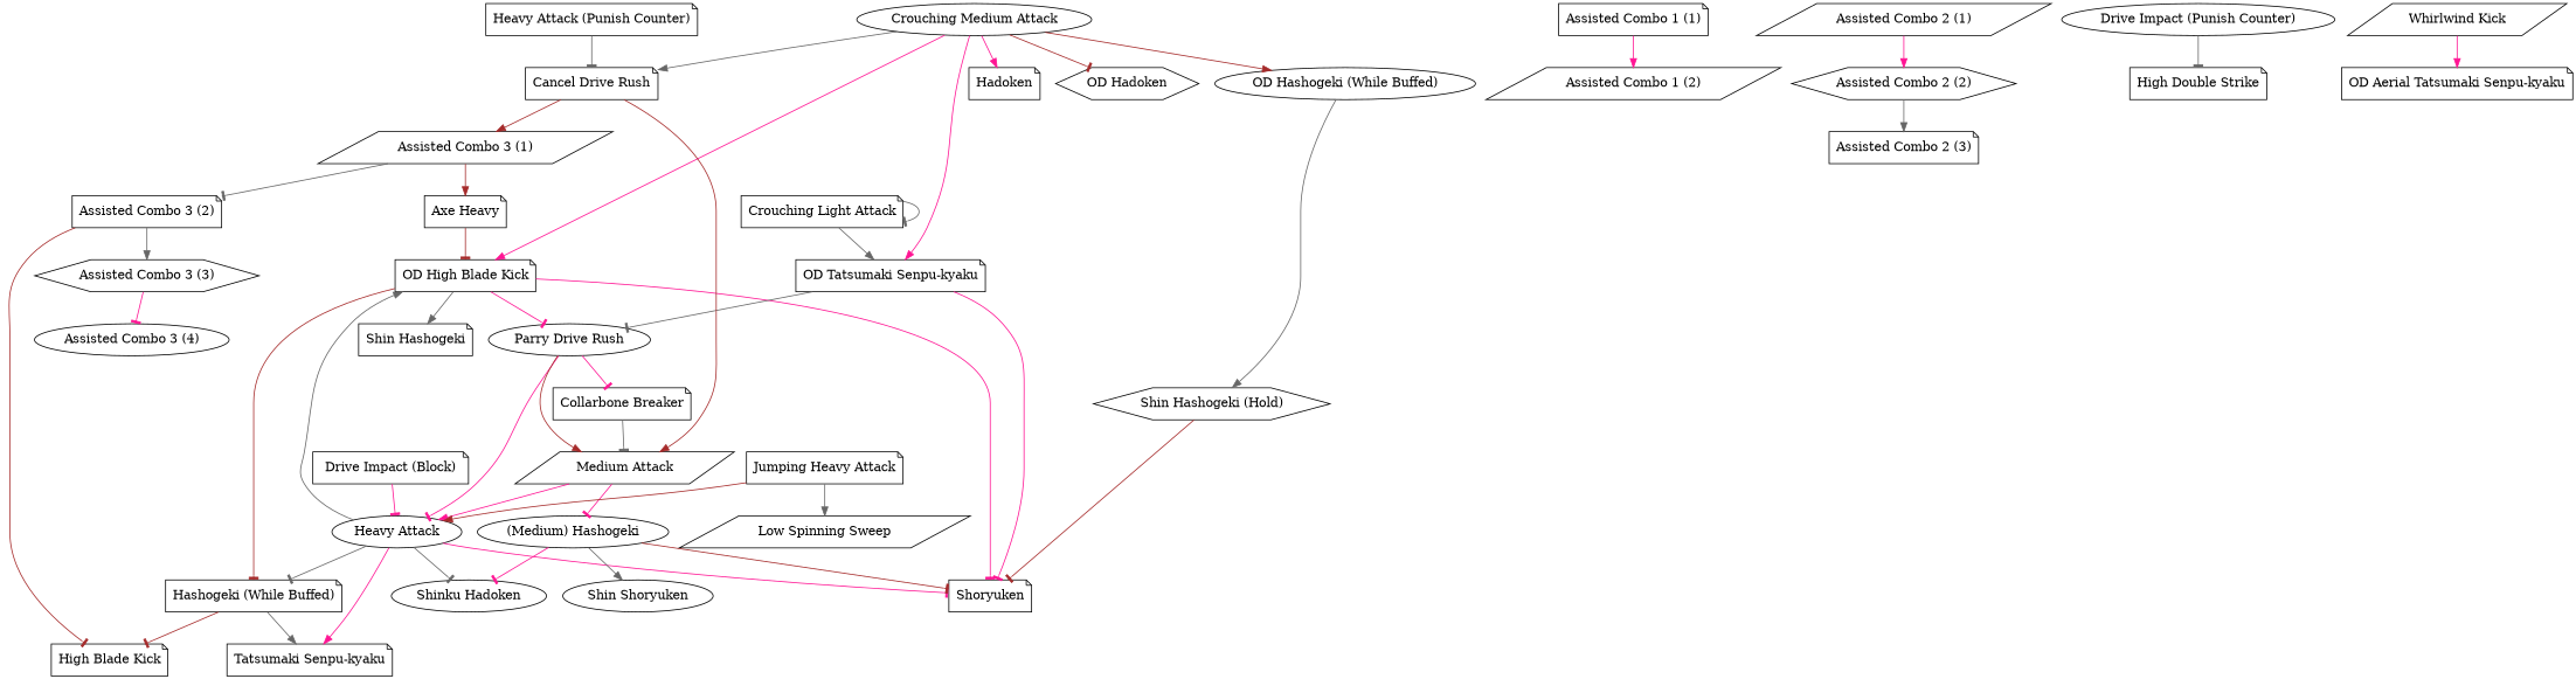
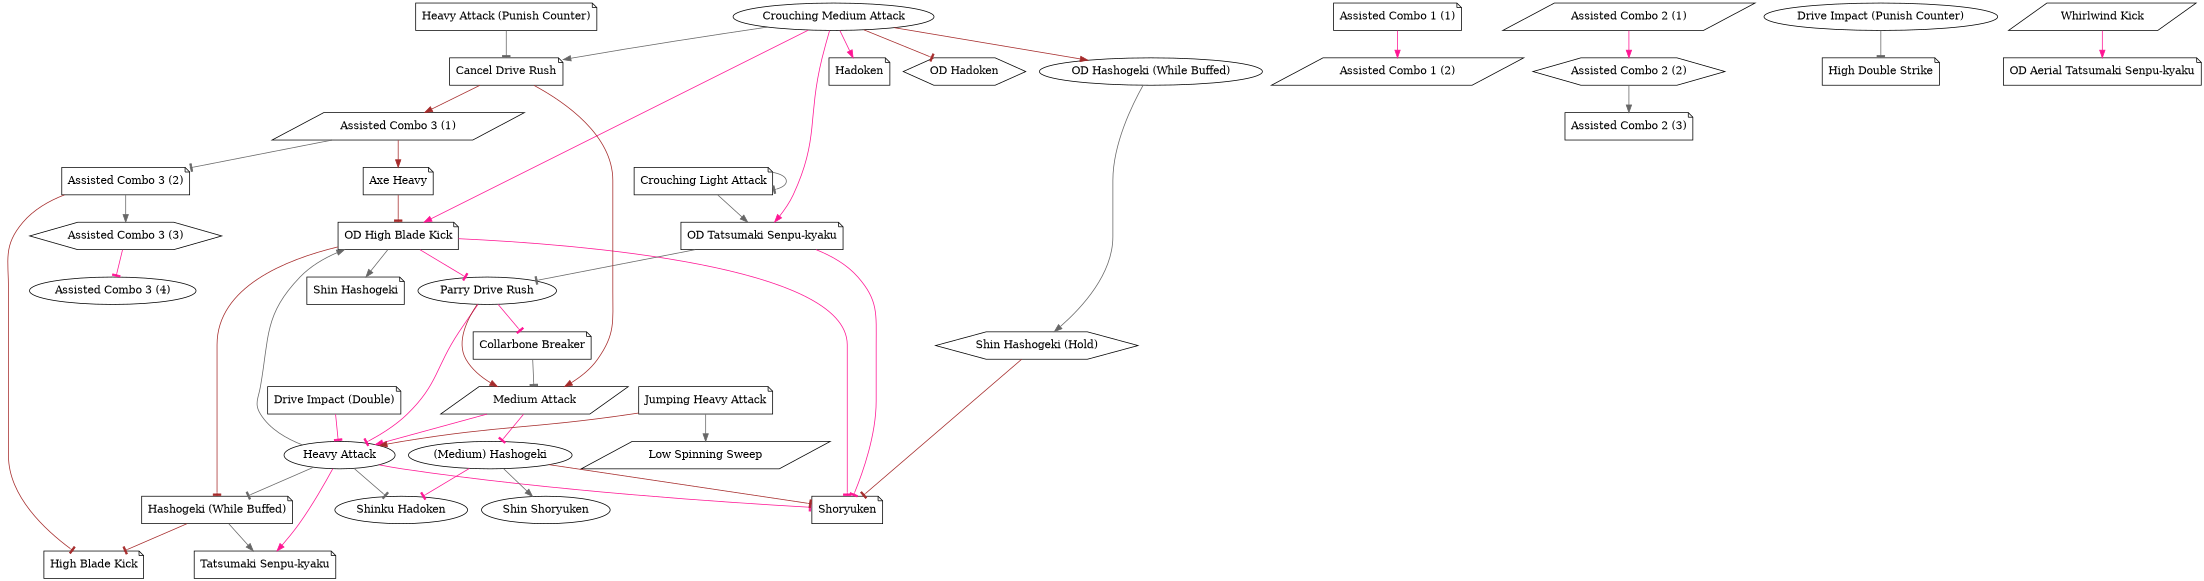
  digraph {
    node [shape=note]
    edge [arrowhead=tee color=gray40]
    "Assisted Combo 3 (1)" [shape=parallelogram]
    n2 [label="Axe Heavy"]
    "Assisted Combo 3 (2)"
    "OD High Blade Kick"
    "High Blade Kick"
    "Assisted Combo 3 (3)" [shape=hexagon]
    "Hashogeki (While Buffed)"
    Shoryuken
    "Shin Hashogeki"
    "Parry Drive Rush" [shape=ellipse]
    "Tatsumaki Senpu-kyaku"
    "Heavy Attack" [shape=ellipse]
    "Medium Attack" [shape=parallelogram]
    "Collarbone Breaker"
    "Assisted Combo 1 (2)" [shape=parallelogram]
    "Assisted Combo 1 (1)"
    "Assisted Combo 2 (1)" [shape=parallelogram]
    "Assisted Combo 2 (2)" [shape=hexagon]
    "Assisted Combo 2 (3)"
    "Assisted Combo 3 (4)" [shape=ellipse]
    "Low Spinning Sweep" [shape=parallelogram]
    "Jumping Heavy Attack"
    "Shinku Hadoken" [shape=ellipse]
    "Crouching Medium Attack" [shape=ellipse]
    Hadoken
    "OD Tatsumaki Senpu-kyaku"
    "Cancel Drive Rush"
    "OD Hashogeki (While Buffed)" [shape=ellipse]
    "OD Hadoken" [shape=hexagon]
    "Shin Hashogeki (Hold)" [shape=hexagon]
    "Drive Impact (Punish Counter)" [shape=ellipse]
    "High Double Strike"
-   "Drive Impact (Block)"
+   "Drive Impact (Block)" [label="Drive Impact (Double)"]
    "Whirlwind Kick" [shape=parallelogram]
    "OD Aerial Tatsumaki Senpu-kyaku"
    "Crouching Light Attack"
    "(Medium) Hashogeki" [shape=ellipse]
    "Shin Shoryuken" [shape=ellipse]
    "Heavy Attack (Punish Counter)"
    "Assisted Combo 3 (1)" -> n2 [arrowhead=normal color=brown]
    "Assisted Combo 3 (1)" -> "Assisted Combo 3 (2)"
    n2 -> "OD High Blade Kick" [color=brown]
    "Assisted Combo 3 (2)" -> "High Blade Kick" [color=brown]
    "Assisted Combo 3 (2)" -> "Assisted Combo 3 (3)" [arrowhead=normal]
    "OD High Blade Kick" -> "Hashogeki (While Buffed)" [color=brown]
    "OD High Blade Kick" -> Shoryuken [color=deeppink]
    "OD High Blade Kick" -> "Shin Hashogeki" [arrowhead=normal]
    "OD High Blade Kick" -> "Parry Drive Rush" [color=deeppink]
    "Assisted Combo 3 (3)" -> "Assisted Combo 3 (4)" [color=deeppink]
    "Hashogeki (While Buffed)" -> "High Blade Kick" [color=brown]
    "Hashogeki (While Buffed)" -> "Tatsumaki Senpu-kyaku" [arrowhead=normal]
    "Parry Drive Rush" -> "Heavy Attack" [color=deeppink]
    "Parry Drive Rush" -> "Medium Attack" [arrowhead=normal color=brown]
    "Parry Drive Rush" -> "Collarbone Breaker" [color=deeppink]
    "Heavy Attack" -> "OD High Blade Kick" [arrowhead=normal]
    "Heavy Attack" -> "Hashogeki (While Buffed)"
    "Heavy Attack" -> Shoryuken [color=deeppink]
    "Heavy Attack" -> "Tatsumaki Senpu-kyaku" [arrowhead=normal color=deeppink]
    "Heavy Attack" -> "Shinku Hadoken"
    "Medium Attack" -> "Heavy Attack" [arrowhead=normal color=deeppink]
    "Medium Attack" -> "(Medium) Hashogeki" [color=deeppink]
    "Collarbone Breaker" -> "Medium Attack"
    "Assisted Combo 1 (1)" -> "Assisted Combo 1 (2)" [arrowhead=normal color=deeppink]
    "Assisted Combo 2 (1)" -> "Assisted Combo 2 (2)" [arrowhead=normal color=deeppink]
    "Assisted Combo 2 (2)" -> "Assisted Combo 2 (3)" [arrowhead=normal]
    "Jumping Heavy Attack" -> "Heavy Attack" [arrowhead=normal color=brown]
    "Jumping Heavy Attack" -> "Low Spinning Sweep" [arrowhead=normal]
    "Crouching Medium Attack" -> "OD High Blade Kick" [arrowhead=normal color=deeppink]
    "Crouching Medium Attack" -> Hadoken [arrowhead=normal color=deeppink]
    "Crouching Medium Attack" -> "OD Tatsumaki Senpu-kyaku" [arrowhead=normal color=deeppink]
    "Crouching Medium Attack" -> "Cancel Drive Rush" [arrowhead=normal]
    "Crouching Medium Attack" -> "OD Hashogeki (While Buffed)" [arrowhead=normal color=brown]
    "Crouching Medium Attack" -> "OD Hadoken" [color=brown]
    "OD Tatsumaki Senpu-kyaku" -> Shoryuken [color=deeppink]
    "OD Tatsumaki Senpu-kyaku" -> "Parry Drive Rush"
    "Cancel Drive Rush" -> "Assisted Combo 3 (1)" [arrowhead=normal color=brown]
    "Cancel Drive Rush" -> "Medium Attack" [arrowhead=normal color=brown]
    "OD Hashogeki (While Buffed)" -> "Shin Hashogeki (Hold)" [arrowhead=normal]
    "Shin Hashogeki (Hold)" -> Shoryuken [color=brown]
    "Drive Impact (Punish Counter)" -> "High Double Strike"
    "Drive Impact (Block)" -> "Heavy Attack" [color=deeppink]
    "Whirlwind Kick" -> "OD Aerial Tatsumaki Senpu-kyaku" [arrowhead=normal color=deeppink]
    "Crouching Light Attack" -> "OD Tatsumaki Senpu-kyaku" [arrowhead=normal]
    "Crouching Light Attack" -> "Crouching Light Attack"
    "(Medium) Hashogeki" -> Shoryuken [color=brown]
    "(Medium) Hashogeki" -> "Shinku Hadoken" [color=deeppink]
    "(Medium) Hashogeki" -> "Shin Shoryuken" [arrowhead=normal]
    "Heavy Attack (Punish Counter)" -> "Cancel Drive Rush"
  }
